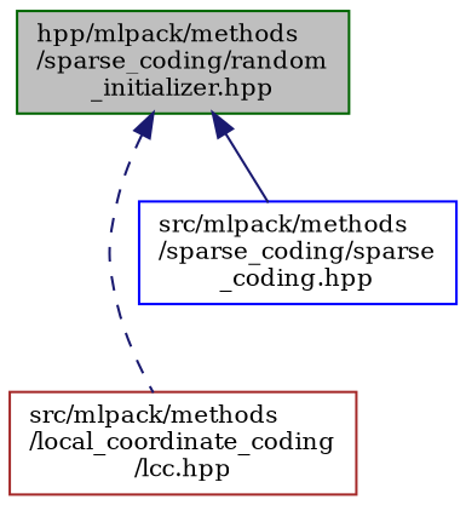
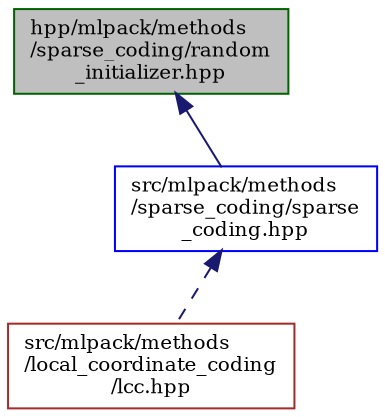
  digraph {
    fontname="DejaVu Serif"
    node [fillcolor=white fontname="DejaVu Serif" fontsize=10 shape=record style=filled]
    edge [color=midnightblue dir=back fontname="DejaVu Serif" fontsize=10 labelfontname=Helvetica labelfontsize=10]
    n1 [color=darkgreen fillcolor=grey75 fontcolor=black height=0.2 label="hpp/mlpack/methods\l/sparse_coding/random\l_initializer.hpp" width=0.4]
    n2 [color=brown height=0.2 label="src/mlpack/methods\l/local_coordinate_coding\l/lcc.hpp" width=0.4]
    n3 [color=blue height=0.2 label="src/mlpack/methods\l/sparse_coding/sparse\l_coding.hpp" width=0.4]
-   n1 -> n2 [style=dashed]
+   n3 -> n2 [style=dashed]
    n1 -> n3 [style=solid]
  }
